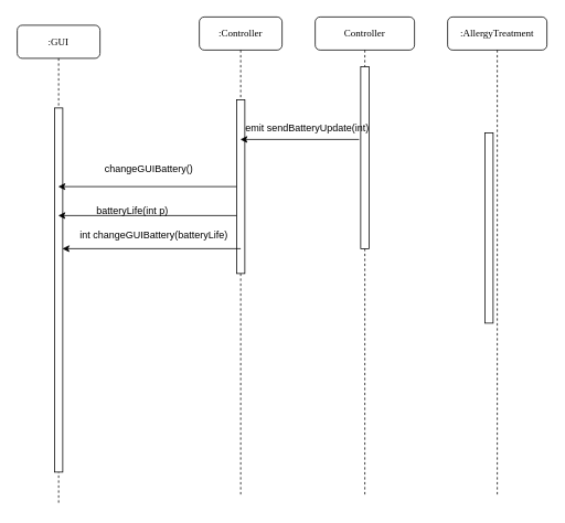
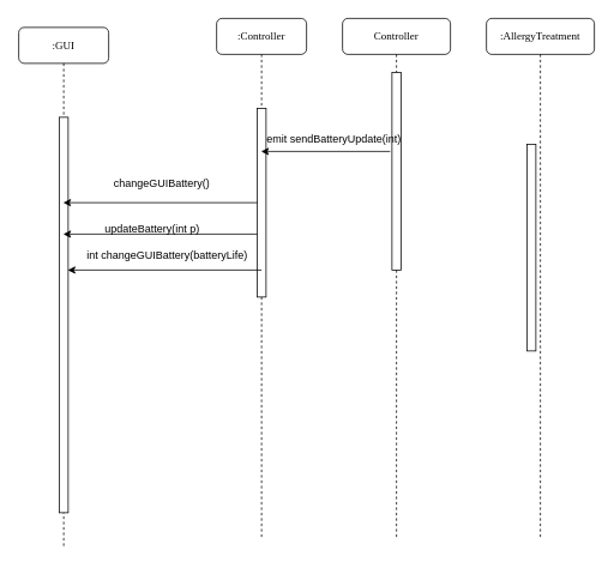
  <mxCell id="0" />
  <mxCell id="1" parent="0" />
  <mxCell id="2" value=":Controller" style="shape=umlLifeline;perimeter=lifelinePerimeter;whiteSpace=wrap;html=1;container=1;collapsible=0;recursiveResize=0;outlineConnect=0;rounded=1;shadow=0;comic=0;labelBackgroundColor=none;strokeWidth=1;fontFamily=Verdana;fontSize=12;align=center;" parent="1" vertex="1"><mxGeometry x="240" y="20" width="100" height="580" as="geometry" /></mxCell>
  <mxCell id="3" value="" style="html=1;points=[];perimeter=orthogonalPerimeter;rounded=0;shadow=0;comic=0;labelBackgroundColor=none;strokeWidth=1;fontFamily=Verdana;fontSize=12;align=center;" parent="2" vertex="1"><mxGeometry x="45" y="100" width="10" height="210" as="geometry" /></mxCell>
  <mxCell id="4" value="Controller" style="shape=umlLifeline;perimeter=lifelinePerimeter;whiteSpace=wrap;html=1;container=1;collapsible=0;recursiveResize=0;outlineConnect=0;rounded=1;shadow=0;comic=0;labelBackgroundColor=none;strokeWidth=1;fontFamily=Verdana;fontSize=12;align=center;" parent="1" vertex="1"><mxGeometry x="380" y="20" width="120" height="580" as="geometry" /></mxCell>
  <mxCell id="5" value="" style="html=1;points=[];perimeter=orthogonalPerimeter;rounded=0;shadow=0;comic=0;labelBackgroundColor=none;strokeWidth=1;fontFamily=Verdana;fontSize=12;align=center;" parent="4" vertex="1"><mxGeometry x="55" y="60" width="10" height="220" as="geometry" /></mxCell>
  <mxCell id="6" value=":AllergyTreatment" style="shape=umlLifeline;perimeter=lifelinePerimeter;whiteSpace=wrap;html=1;container=1;collapsible=0;recursiveResize=0;outlineConnect=0;rounded=1;shadow=0;comic=0;labelBackgroundColor=none;strokeWidth=1;fontFamily=Verdana;fontSize=12;align=center;" parent="1" vertex="1"><mxGeometry x="540" y="20" width="120" height="580" as="geometry" /></mxCell>
  <mxCell id="7" value="" style="html=1;points=[];perimeter=orthogonalPerimeter;rounded=0;shadow=0;comic=0;labelBackgroundColor=none;strokeWidth=1;fontFamily=Verdana;fontSize=12;align=center;" parent="6" vertex="1"><mxGeometry x="45" y="140" width="10" height="230" as="geometry" /></mxCell>
  <mxCell id="8" value=":GUI" style="shape=umlLifeline;perimeter=lifelinePerimeter;whiteSpace=wrap;html=1;container=1;collapsible=0;recursiveResize=0;outlineConnect=0;rounded=1;shadow=0;comic=0;labelBackgroundColor=none;strokeWidth=1;fontFamily=Verdana;fontSize=12;align=center;" parent="1" vertex="1"><mxGeometry x="20" y="30" width="100" height="580" as="geometry" /></mxCell>
  <mxCell id="9" value="" style="html=1;points=[];perimeter=orthogonalPerimeter;rounded=0;shadow=0;comic=0;labelBackgroundColor=none;strokeWidth=1;fontFamily=Verdana;fontSize=12;align=center;" parent="8" vertex="1"><mxGeometry x="45" y="100" width="10" height="440" as="geometry" /></mxCell>
  <mxCell id="10" value="" style="endArrow=classic;html=1;" parent="1" source="3" target="8" edge="1"><mxGeometry width="50" height="50" relative="1" as="geometry"><mxPoint x="130" y="240" as="sourcePoint" /><mxPoint x="180" y="190" as="targetPoint" /></mxGeometry></mxCell>
  <mxCell id="11" value="changeGUIBattery()" style="text;strokeColor=none;fillColor=none;align=left;verticalAlign=top;spacingLeft=4;spacingRight=4;overflow=hidden;rotatable=0;points=[[0,0.5],[1,0.5]];portConstraint=eastwest;" parent="1" vertex="1"><mxGeometry x="120" y="190" width="130" height="26" as="geometry" /></mxCell>
- <mxCell id="12" value="batteryLife(int p)" style="text;strokeColor=none;fillColor=none;align=left;verticalAlign=top;spacingLeft=4;spacingRight=4;overflow=hidden;rotatable=0;points=[[0,0.5],[1,0.5]];portConstraint=eastwest;" parent="1" vertex="1"><mxGeometry x="110" y="240" width="200" height="26" as="geometry" /></mxCell>
+ <mxCell id="12" value="updateBattery(int p)" style="text;strokeColor=none;fillColor=none;align=left;verticalAlign=top;spacingLeft=4;spacingRight=4;overflow=hidden;rotatable=0;points=[[0,0.5],[1,0.5]];portConstraint=eastwest;" parent="1" vertex="1"><mxGeometry x="110" y="240" width="200" height="26" as="geometry" /></mxCell>
  <mxCell id="13" value="" style="endArrow=classic;html=1;exitX=-0.2;exitY=0.4;exitDx=0;exitDy=0;exitPerimeter=0;" edge="1" parent="1" source="5" target="2"><mxGeometry width="50" height="50" relative="1" as="geometry"><mxPoint x="293" y="160.03" as="sourcePoint" /><mxPoint x="300" y="160" as="targetPoint" /></mxGeometry></mxCell>
  <mxCell id="14" value="emit sendBatteryUpdate(int)" style="text;strokeColor=none;fillColor=none;align=left;verticalAlign=top;spacingLeft=4;spacingRight=4;overflow=hidden;rotatable=0;points=[[0,0.5],[1,0.5]];portConstraint=eastwest;" vertex="1" parent="1"><mxGeometry x="290" y="140" width="180" height="26" as="geometry" /></mxCell>
  <mxCell id="15" value="" style="endArrow=classic;html=1;" edge="1" parent="1"><mxGeometry width="50" height="50" relative="1" as="geometry"><mxPoint x="285" y="260" as="sourcePoint" /><mxPoint x="69.5" y="260" as="targetPoint" /></mxGeometry></mxCell>
  <mxCell id="16" value="" style="endArrow=classic;html=1;" edge="1" parent="1"><mxGeometry width="50" height="50" relative="1" as="geometry"><mxPoint x="290" y="300" as="sourcePoint" /><mxPoint x="74.5" y="300" as="targetPoint" /></mxGeometry></mxCell>
  <mxCell id="17" value="int changeGUIBattery(batteryLife)" style="text;strokeColor=none;fillColor=none;align=left;verticalAlign=top;spacingLeft=4;spacingRight=4;overflow=hidden;rotatable=0;points=[[0,0.5],[1,0.5]];portConstraint=eastwest;" vertex="1" parent="1"><mxGeometry x="90" y="270" width="200" height="26" as="geometry" /></mxCell>
